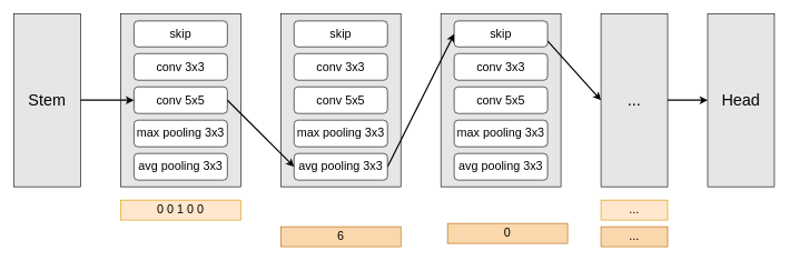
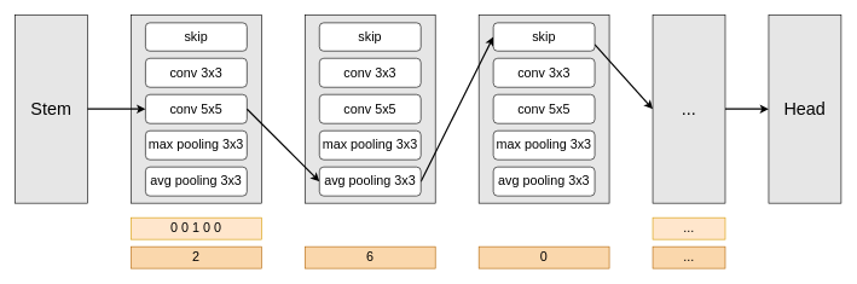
  <mxCell id="0" />
  <mxCell id="1" parent="0" />
  <mxCell id="2" value="" style="rounded=0;whiteSpace=wrap;html=1;fillColor=#E6E6E6;" parent="1" vertex="1"><mxGeometry x="660" y="20" width="180" height="260" as="geometry" /></mxCell>
  <mxCell id="3" value="" style="rounded=0;whiteSpace=wrap;html=1;fillColor=#E6E6E6;" parent="1" vertex="1"><mxGeometry x="420" y="20" width="180" height="260" as="geometry" /></mxCell>
  <mxCell id="4" value="" style="rounded=0;whiteSpace=wrap;html=1;fillColor=#E6E6E6;" parent="1" vertex="1"><mxGeometry x="180" y="20" width="180" height="260" as="geometry" /></mxCell>
  <mxCell id="5" value="&lt;span style=&quot;font-size: 18px&quot;&gt;skip&lt;/span&gt;" style="rounded=1;whiteSpace=wrap;html=1;" parent="1" vertex="1"><mxGeometry x="200" y="31" width="140" height="39" as="geometry" /></mxCell>
  <mxCell id="6" value="&lt;span style=&quot;font-size: 18px&quot;&gt;conv 3x3&lt;/span&gt;" style="rounded=1;whiteSpace=wrap;html=1;" parent="1" vertex="1"><mxGeometry x="200" y="80" width="140" height="40" as="geometry" /></mxCell>
  <mxCell id="7" value="&lt;font style=&quot;font-size: 18px&quot;&gt;conv 5x5&lt;/font&gt;" style="rounded=1;whiteSpace=wrap;html=1;" parent="1" vertex="1"><mxGeometry x="200" y="130" width="140" height="40" as="geometry" /></mxCell>
  <mxCell id="8" value="&lt;font style=&quot;font-size: 18px&quot;&gt;max pooling 3x3&lt;/font&gt;" style="rounded=1;whiteSpace=wrap;html=1;" parent="1" vertex="1"><mxGeometry x="200" y="180" width="140" height="40" as="geometry" /></mxCell>
  <mxCell id="9" value="&lt;font style=&quot;font-size: 18px&quot;&gt;avg pooling 3x3&lt;/font&gt;" style="rounded=1;whiteSpace=wrap;html=1;" parent="1" vertex="1"><mxGeometry x="200" y="230" width="140" height="40" as="geometry" /></mxCell>
  <mxCell id="10" value="" style="endArrow=classic;html=1;exitX=1;exitY=0.5;exitDx=0;exitDy=0;entryX=0;entryY=0.5;entryDx=0;entryDy=0;strokeWidth=2;" parent="1" source="7" target="22" edge="1"><mxGeometry width="50" height="50" relative="1" as="geometry"><mxPoint x="651" y="-108" as="sourcePoint" /><mxPoint x="441" y="270" as="targetPoint" /></mxGeometry></mxCell>
  <mxCell id="11" value="" style="endArrow=classic;html=1;exitX=1;exitY=0.5;exitDx=0;exitDy=0;entryX=0;entryY=0.5;entryDx=0;entryDy=0;strokeWidth=2;" parent="1" source="22" target="23" edge="1"><mxGeometry width="50" height="50" relative="1" as="geometry"><mxPoint x="581" y="270" as="sourcePoint" /><mxPoint x="680" y="61" as="targetPoint" /></mxGeometry></mxCell>
  <mxCell id="12" value="&lt;font style=&quot;font-size: 24px&quot;&gt;Stem&lt;/font&gt;" style="rounded=0;whiteSpace=wrap;html=1;fillColor=#E6E6E6;" parent="1" vertex="1"><mxGeometry x="20" y="20" width="100" height="260" as="geometry" /></mxCell>
  <mxCell id="13" value="" style="endArrow=classic;html=1;exitX=1;exitY=0.5;exitDx=0;exitDy=0;entryX=0;entryY=0.5;entryDx=0;entryDy=0;strokeWidth=2;" parent="1" source="12" target="7" edge="1"><mxGeometry width="50" height="50" relative="1" as="geometry"><mxPoint x="350" y="210" as="sourcePoint" /><mxPoint x="451" y="280" as="targetPoint" /></mxGeometry></mxCell>
  <mxCell id="14" value="&lt;span style=&quot;font-size: 24px&quot;&gt;Head&lt;/span&gt;" style="rounded=0;whiteSpace=wrap;html=1;fillColor=#E6E6E6;" parent="1" vertex="1"><mxGeometry x="1060" y="20" width="100" height="260" as="geometry" /></mxCell>
  <mxCell id="15" value="&lt;font style=&quot;font-size: 24px&quot;&gt;...&lt;/font&gt;" style="rounded=0;whiteSpace=wrap;html=1;fillColor=#E6E6E6;" parent="1" vertex="1"><mxGeometry x="900" y="20" width="100" height="260" as="geometry" /></mxCell>
  <mxCell id="16" value="" style="endArrow=classic;html=1;exitX=1;exitY=0.5;exitDx=0;exitDy=0;entryX=0;entryY=0.5;entryDx=0;entryDy=0;strokeWidth=2;" parent="1" target="15" edge="1"><mxGeometry width="50" height="50" relative="1" as="geometry"><mxPoint x="820" y="61" as="sourcePoint" /><mxPoint x="690" y="71" as="targetPoint" /></mxGeometry></mxCell>
  <mxCell id="17" value="" style="endArrow=classic;html=1;exitX=1;exitY=0.5;exitDx=0;exitDy=0;entryX=0;entryY=0.5;entryDx=0;entryDy=0;strokeWidth=2;" parent="1" source="15" target="14" edge="1"><mxGeometry width="50" height="50" relative="1" as="geometry"><mxPoint x="830" y="71" as="sourcePoint" /><mxPoint x="910" y="210" as="targetPoint" /></mxGeometry></mxCell>
  <mxCell id="18" value="&lt;span style=&quot;font-size: 18px&quot;&gt;skip&lt;/span&gt;" style="rounded=1;whiteSpace=wrap;html=1;" parent="1" vertex="1"><mxGeometry x="440" y="31" width="140" height="39" as="geometry" /></mxCell>
  <mxCell id="19" value="&lt;span style=&quot;font-size: 18px&quot;&gt;conv 3x3&lt;/span&gt;" style="rounded=1;whiteSpace=wrap;html=1;" parent="1" vertex="1"><mxGeometry x="440" y="80" width="140" height="40" as="geometry" /></mxCell>
  <mxCell id="20" value="&lt;span style=&quot;font-size: 18px&quot;&gt;conv 5x5&lt;/span&gt;" style="rounded=1;whiteSpace=wrap;html=1;" parent="1" vertex="1"><mxGeometry x="440" y="130" width="140" height="40" as="geometry" /></mxCell>
  <mxCell id="21" value="&lt;span style=&quot;font-size: 18px&quot;&gt;max pooling 3x3&lt;/span&gt;" style="rounded=1;whiteSpace=wrap;html=1;" parent="1" vertex="1"><mxGeometry x="440" y="180" width="140" height="40" as="geometry" /></mxCell>
  <mxCell id="22" value="&lt;span style=&quot;font-size: 18px&quot;&gt;avg pooling 3x3&lt;/span&gt;" style="rounded=1;whiteSpace=wrap;html=1;" parent="1" vertex="1"><mxGeometry x="440" y="230" width="140" height="40" as="geometry" /></mxCell>
  <mxCell id="23" value="&lt;span style=&quot;font-size: 18px&quot;&gt;skip&lt;/span&gt;" style="rounded=1;whiteSpace=wrap;html=1;" parent="1" vertex="1"><mxGeometry x="680" y="31" width="140" height="39" as="geometry" /></mxCell>
  <mxCell id="24" value="&lt;span style=&quot;font-size: 18px&quot;&gt;conv 3x3&lt;/span&gt;" style="rounded=1;whiteSpace=wrap;html=1;" parent="1" vertex="1"><mxGeometry x="680" y="80" width="140" height="40" as="geometry" /></mxCell>
  <mxCell id="25" value="&lt;span style=&quot;font-size: 18px&quot;&gt;conv 5x5&lt;/span&gt;" style="rounded=1;whiteSpace=wrap;html=1;" parent="1" vertex="1"><mxGeometry x="680" y="130" width="140" height="40" as="geometry" /></mxCell>
  <mxCell id="26" value="&lt;span style=&quot;font-size: 18px&quot;&gt;max pooling 3x3&lt;/span&gt;" style="rounded=1;whiteSpace=wrap;html=1;" parent="1" vertex="1"><mxGeometry x="680" y="180" width="140" height="40" as="geometry" /></mxCell>
  <mxCell id="27" value="&lt;span style=&quot;font-size: 18px&quot;&gt;avg pooling 3x3&lt;/span&gt;" style="rounded=1;whiteSpace=wrap;html=1;" parent="1" vertex="1"><mxGeometry x="680" y="230" width="140" height="40" as="geometry" /></mxCell>
  <mxCell id="28" value="&lt;font style=&quot;font-size: 18px&quot;&gt;0 0 1 0 0&lt;br&gt;&lt;/font&gt;" style="rounded=0;whiteSpace=wrap;html=1;fillColor=#ffe6cc;strokeColor=#d79b00;" parent="1" vertex="1"><mxGeometry x="180" y="300" width="180" height="30" as="geometry" /></mxCell>
  <mxCell id="29" value="&lt;font style=&quot;font-size: 18px&quot;&gt;...&lt;br&gt;&lt;/font&gt;" style="rounded=0;whiteSpace=wrap;html=1;fillColor=#ffe6cc;strokeColor=#d79b00;" parent="1" vertex="1"><mxGeometry x="900" y="300" width="100" height="30" as="geometry" /></mxCell>
+ <mxCell id="30" value="&lt;font style=&quot;font-size: 18px&quot;&gt;2&lt;br&gt;&lt;/font&gt;" style="rounded=0;whiteSpace=wrap;html=1;fillColor=#fad7ac;strokeColor=#b46504;" parent="1" vertex="1"><mxGeometry x="180" y="340" width="180" height="30" as="geometry" /></mxCell>
  <mxCell id="31" value="&lt;font style=&quot;font-size: 18px&quot;&gt;6&lt;br&gt;&lt;/font&gt;" style="rounded=0;whiteSpace=wrap;html=1;fillColor=#fad7ac;strokeColor=#b46504;" parent="1" vertex="1"><mxGeometry x="420" y="340" width="180" height="30" as="geometry" /></mxCell>
- <mxCell id="32" value="&lt;font style=&quot;font-size: 18px&quot;&gt;0&lt;br&gt;&lt;/font&gt;" style="rounded=0;whiteSpace=wrap;html=1;fillColor=#fad7ac;strokeColor=#b46504;" parent="1" vertex="1"><mxGeometry x="670" y="335" width="180" height="30" as="geometry" /></mxCell>
+ <mxCell id="32" value="&lt;font style=&quot;font-size: 18px&quot;&gt;0&lt;br&gt;&lt;/font&gt;" style="rounded=0;whiteSpace=wrap;html=1;fillColor=#fad7ac;strokeColor=#b46504;" parent="1" vertex="1"><mxGeometry x="660" y="340" width="180" height="30" as="geometry" /></mxCell>
  <mxCell id="33" value="&lt;font style=&quot;font-size: 18px&quot;&gt;...&lt;br&gt;&lt;/font&gt;" style="rounded=0;whiteSpace=wrap;html=1;fillColor=#fad7ac;strokeColor=#b46504;" parent="1" vertex="1"><mxGeometry x="900" y="340" width="100" height="30" as="geometry" /></mxCell>
